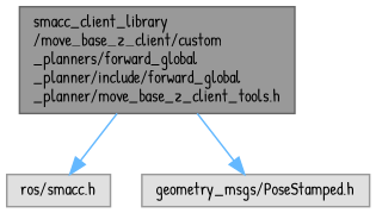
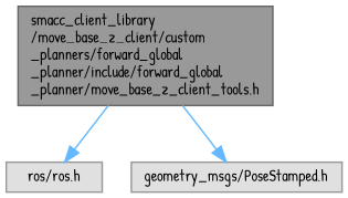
  digraph {
    fontname="Patrick Hand"
    node [color=grey60 fillcolor="#E0E0E0" fontname="Patrick Hand" fontsize=10 shape=box style=filled]
    edge [color=steelblue1 fontname="Patrick Hand" fontsize=10 labelfontname=Helvetica labelfontsize=10 style=solid]
    n1 [color=gray40 fillcolor=grey60 fontcolor=black height=0.2 label="smacc_client_library\l/move_base_z_client/custom\l_planners/forward_global\l_planner/include/forward_global\l_planner/move_base_z_client_tools.h" width=0.4]
-   n2 [height=0.2 label="ros/smacc.h" width=0.4]
+   n2 [height=0.2 label="ros/ros.h" width=0.4]
    n3 [height=0.2 label="geometry_msgs/PoseStamped.h" width=0.4]
    n1 -> n2
    n1 -> n3
  }
